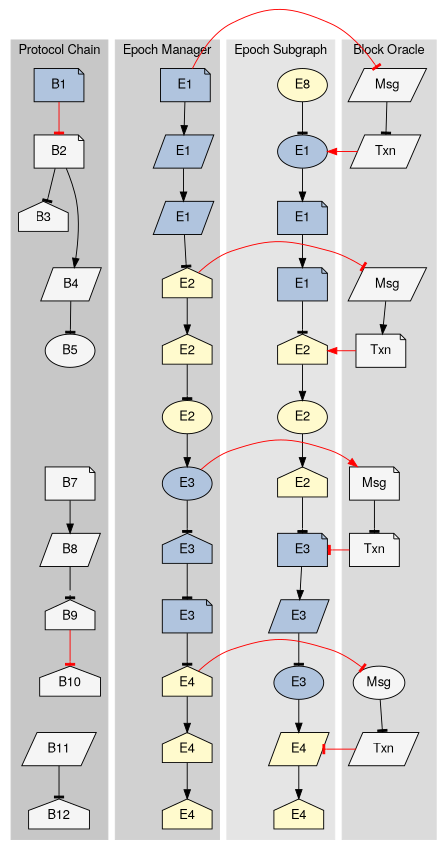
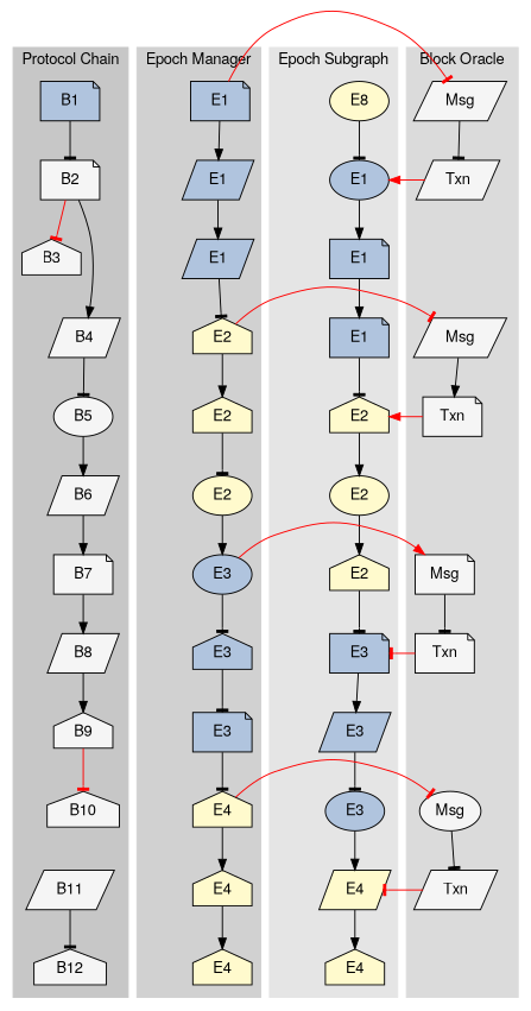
  digraph {
    fontname="Helvetica,Arial,sans-serif"
    newrank=true
    rankdir=TB
    node [fillcolor=whitesmoke fontname="Helvetica,Arial,sans-serif" shape=house style=filled]
    edge [arrowhead=tee fontname="Helvetica,Arial,sans-serif"]
    n1 [fillcolor=lightsteelblue label=B1 shape=note]
    n2 [fillcolor=lightsteelblue label=E1 shape=note]
    n3 [fillcolor=lemonchiffon label=E8 shape=ellipse]
    n4 [label=B2 shape=note]
    n5 [fillcolor=lightsteelblue label=E1 shape=parallelogram]
    n6 [fillcolor=lightsteelblue label=E1 shape=ellipse]
    n7 [label=B3]
    n8 [fillcolor=lightsteelblue label=E1 shape=parallelogram]
    n9 [fillcolor=lightsteelblue label=E1 shape=note]
    n10 [label=B4 shape=parallelogram]
    n11 [fillcolor=lemonchiffon label=E2]
    n12 [fillcolor=lightsteelblue label=E1 shape=note]
    n13 [label=B5 shape=ellipse]
    n14 [fillcolor=lemonchiffon label=E2]
    n15 [fillcolor=lemonchiffon label=E2]
+   n16 [label=B6 shape=parallelogram]
    n17 [fillcolor=lemonchiffon label=E2 shape=ellipse]
    n18 [fillcolor=lemonchiffon label=E2 shape=ellipse]
    n19 [label=B7 shape=note]
    n20 [fillcolor=lightsteelblue label=E3 shape=ellipse]
    n21 [fillcolor=lemonchiffon label=E2]
    n22 [label=B8 shape=parallelogram]
    n23 [fillcolor=lightsteelblue label=E3]
    n24 [fillcolor=lightsteelblue label=E3 shape=note]
    n25 [label=B9]
    n26 [fillcolor=lightsteelblue label=E3 shape=note]
    n27 [fillcolor=lightsteelblue label=E3 shape=parallelogram]
    n28 [label=B10]
    n29 [fillcolor=lemonchiffon label=E4]
    n30 [fillcolor=lightsteelblue label=E3 shape=ellipse]
    n31 [label=B11 shape=parallelogram]
    n32 [fillcolor=lemonchiffon label=E4]
    n33 [fillcolor=lemonchiffon label=E4 shape=parallelogram]
    n34 [label=B12]
    n35 [fillcolor=lemonchiffon label=E4]
    n36 [fillcolor=lemonchiffon label=E4]
    PHANTOM [shape=rect style=invis]
    n38 [label=Msg shape=parallelogram]
    n39 [label=Txn shape=parallelogram]
    n40 [label=Msg shape=parallelogram]
    n41 [label=Txn shape=note]
    n42 [label=Msg shape=note]
    n43 [label=Txn shape=note]
    n44 [label=Msg shape=ellipse]
    n45 [label=Txn shape=parallelogram]
    subgraph sub_1 {
      rank=same
      n1
      n2
      n3
    }
    subgraph sub_2 {
      rank=same
      n4
      n5
      n6
    }
    subgraph sub_3 {
      rank=same
      n7
      n8
      n9
    }
    subgraph sub_4 {
      rank=same
      n10
      n11
      n12
    }
    subgraph sub_5 {
      rank=same
      n13
      n14
      n15
    }
    subgraph sub_6 {
      rank=same
+     n16
      n17
      n18
    }
    subgraph sub_7 {
      rank=same
      n19
      n20
      n21
    }
    subgraph sub_8 {
      rank=same
      n22
      n23
      n24
    }
    subgraph sub_9 {
      rank=same
      n25
      n26
      n27
    }
    subgraph sub_10 {
      rank=same
      n28
      n29
      n30
    }
    subgraph sub_11 {
      rank=same
      n31
      n32
      n33
    }
    subgraph sub_12 {
      rank=same
      n34
      n35
      n36
      PHANTOM
    }
    subgraph sub_13 {
      rank=same
      n1
      n38
    }
    subgraph sub_14 {
      rank=same
      n4
      n39
    }
    subgraph sub_15 {
      rank=same
      n10
      n40
    }
    subgraph sub_16 {
      rank=same
      n13
      n41
    }
    subgraph sub_17 {
      rank=same
      n19
      n42
    }
    subgraph sub_18 {
      rank=same
      n22
      n43
    }
    subgraph sub_19 {
      rank=same
      n28
      n44
    }
    subgraph sub_20 {
      rank=same
      n31
      n45
    }
    subgraph cluster_21 {
      color=grey78
      label="Protocol Chain"
      style=filled
      n1
      n4
      n7
      n10
      n13
+     n16
      n19
      n22
      n25
      n28
      n31
      n34
    }
    subgraph cluster_22 {
      color=grey82
      label="Epoch Manager"
      style=filled
      n2
      n5
      n8
      n11
      n14
      n17
      n20
      n23
      n26
      n29
      n32
      n35
    }
    subgraph cluster_23 {
      color=grey86
      label="Block Oracle"
      style=filled
      PHANTOM
      n38
      n39
      n40
      n41
      n42
      n43
      n44
      n45
    }
    subgraph cluster_24 {
      color=grey90
      label="Epoch Subgraph"
      style=filled
      n3
      n6
      n9
      n12
      n15
      n18
      n21
      n24
      n27
      n30
      n33
      n36
    }
-   n1 -> n4 [color=red]
+   n1 -> n4
    n2 -> n5 [arrowhead=normal]
    n2 -> n38 [color=red]
    n3 -> n6
-   n4 -> n7
+   n4 -> n7 [color=red]
    n4 -> n10 [arrowhead=normal]
    n5 -> n8 [arrowhead=normal]
    n6 -> n9 [arrowhead=normal]
    n8 -> n11
    n9 -> n12 [arrowhead=normal]
    n10 -> n13
    n11 -> n14 [arrowhead=normal]
    n11 -> n40 [color=red]
    n12 -> n15
+   n13 -> n16 [arrowhead=normal]
    n14 -> n17
    n15 -> n18 [arrowhead=normal]
+   n16 -> n19 [arrowhead=normal]
    n17 -> n20 [arrowhead=normal]
    n18 -> n21 [arrowhead=normal]
    n19 -> n22 [arrowhead=normal]
    n20 -> n23
    n20 -> n42 [arrowhead=normal color=red]
    n21 -> n24
-   n22 -> n25
+   n22 -> n25 [arrowhead=normal]
    n23 -> n26
    n24 -> n27 [arrowhead=normal]
    n25 -> n28 [color=red]
    n26 -> n29
    n27 -> n30
    n29 -> n32 [arrowhead=normal]
    n29 -> n44 [color=red]
    n30 -> n33 [arrowhead=normal]
    n31 -> n34
    n32 -> n35 [arrowhead=normal]
    n33 -> n36 [arrowhead=normal]
    n38 -> n39
    n39 -> n6 [arrowhead=normal color=red]
    n40 -> n41 [arrowhead=normal]
    n41 -> n15 [arrowhead=normal color=red]
    n42 -> n43
    n43 -> n24 [color=red]
    n44 -> n45
    n45 -> n33 [color=red]
  }
